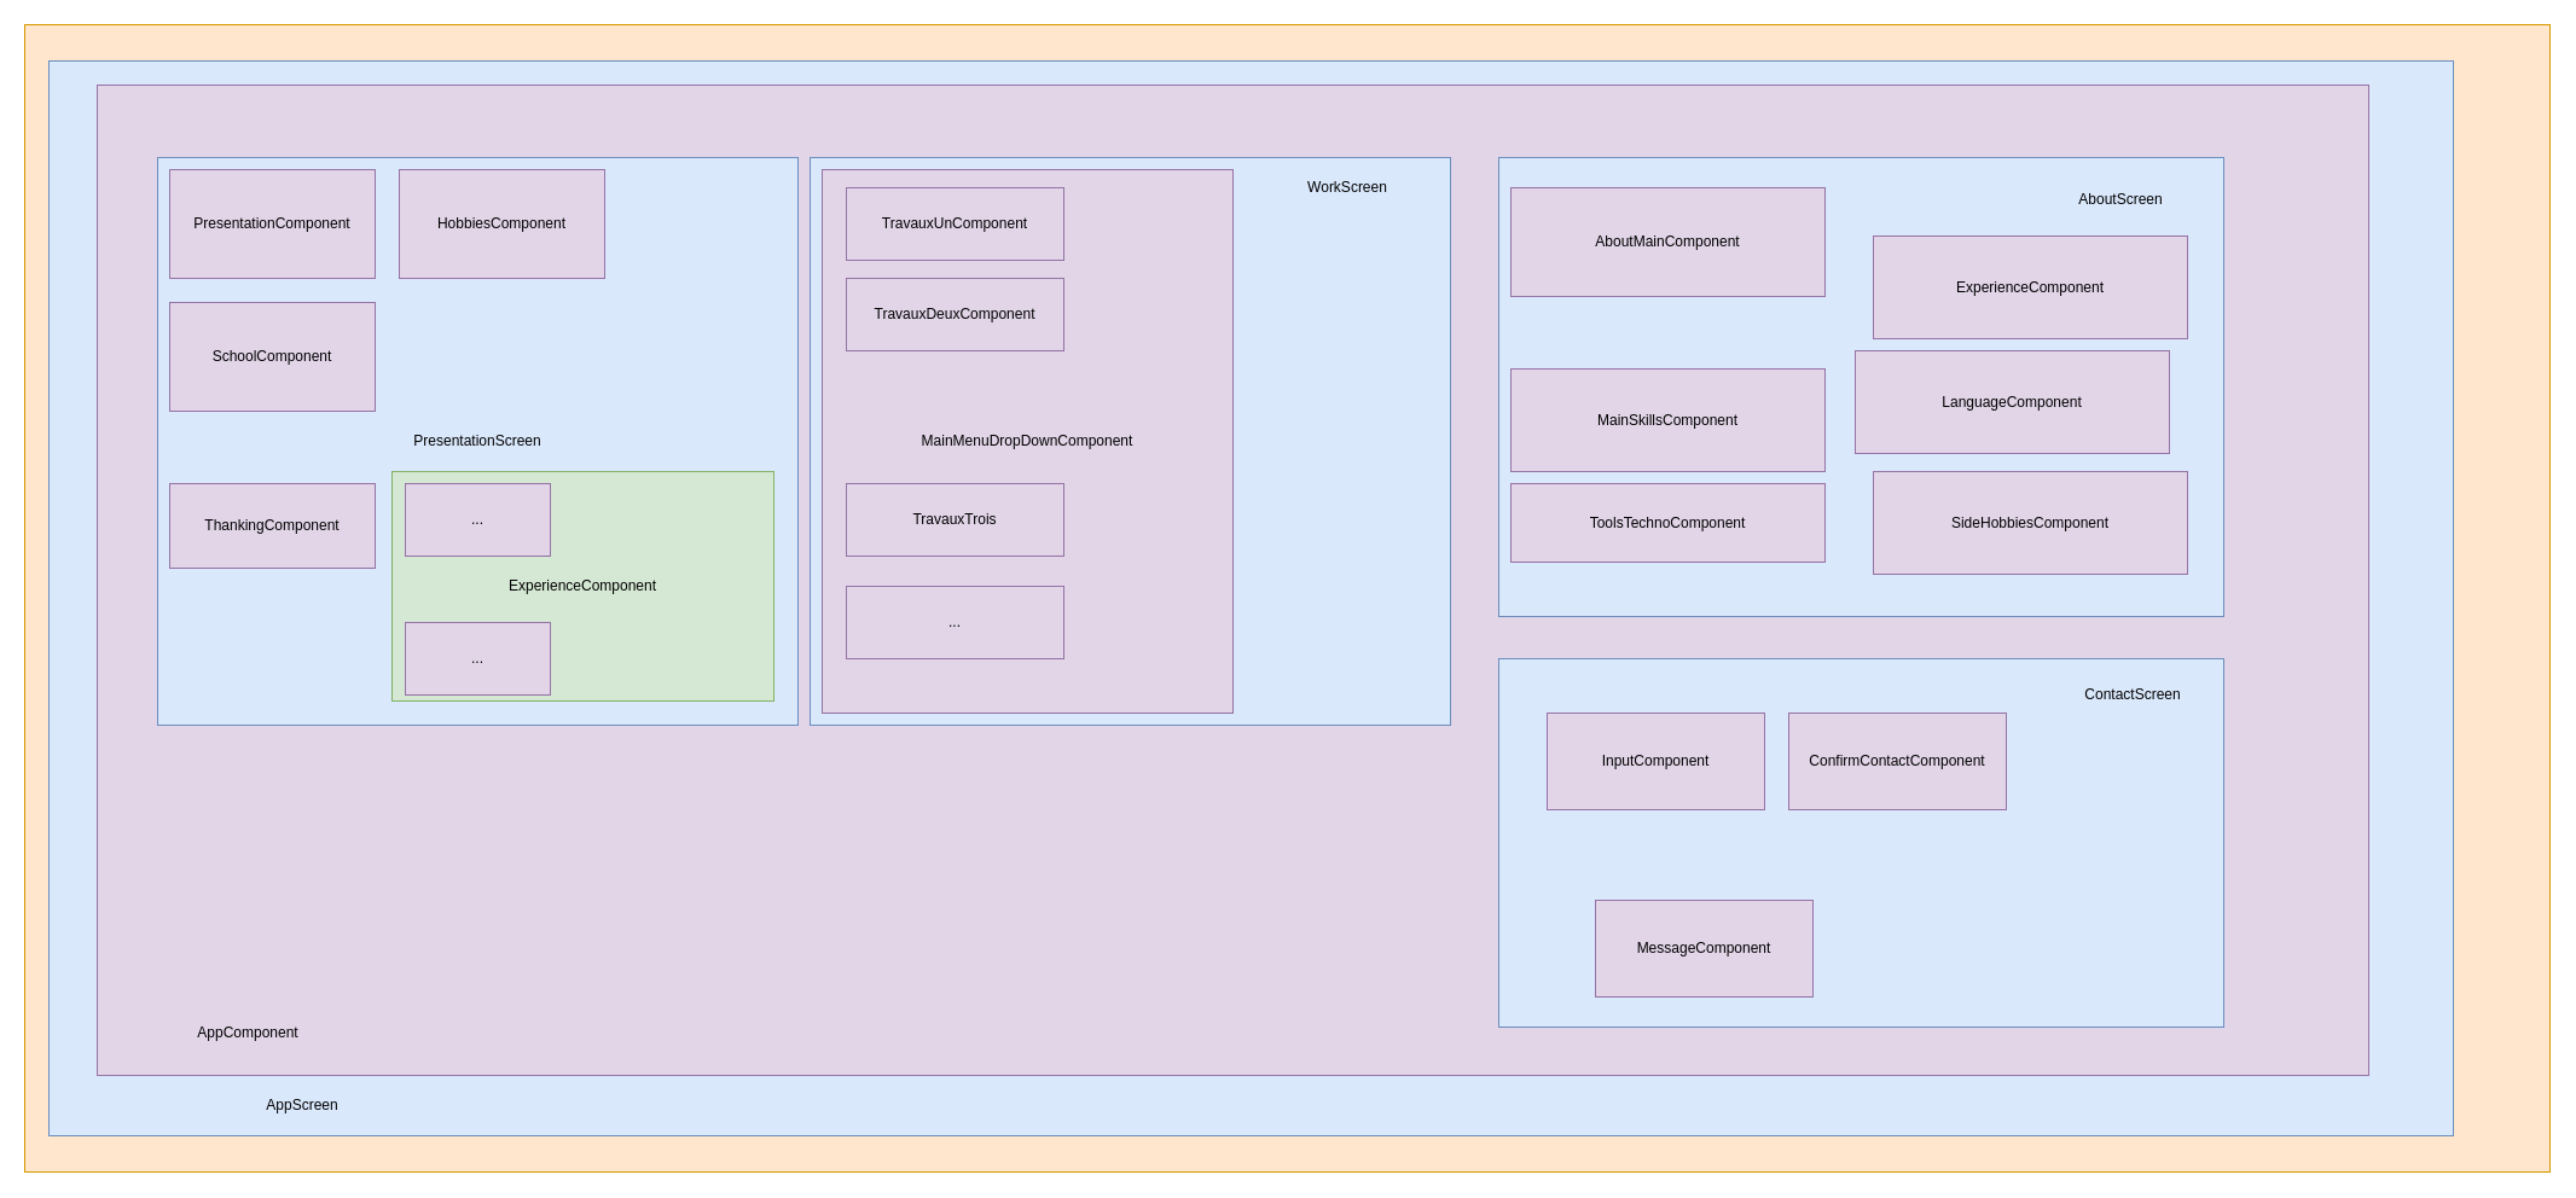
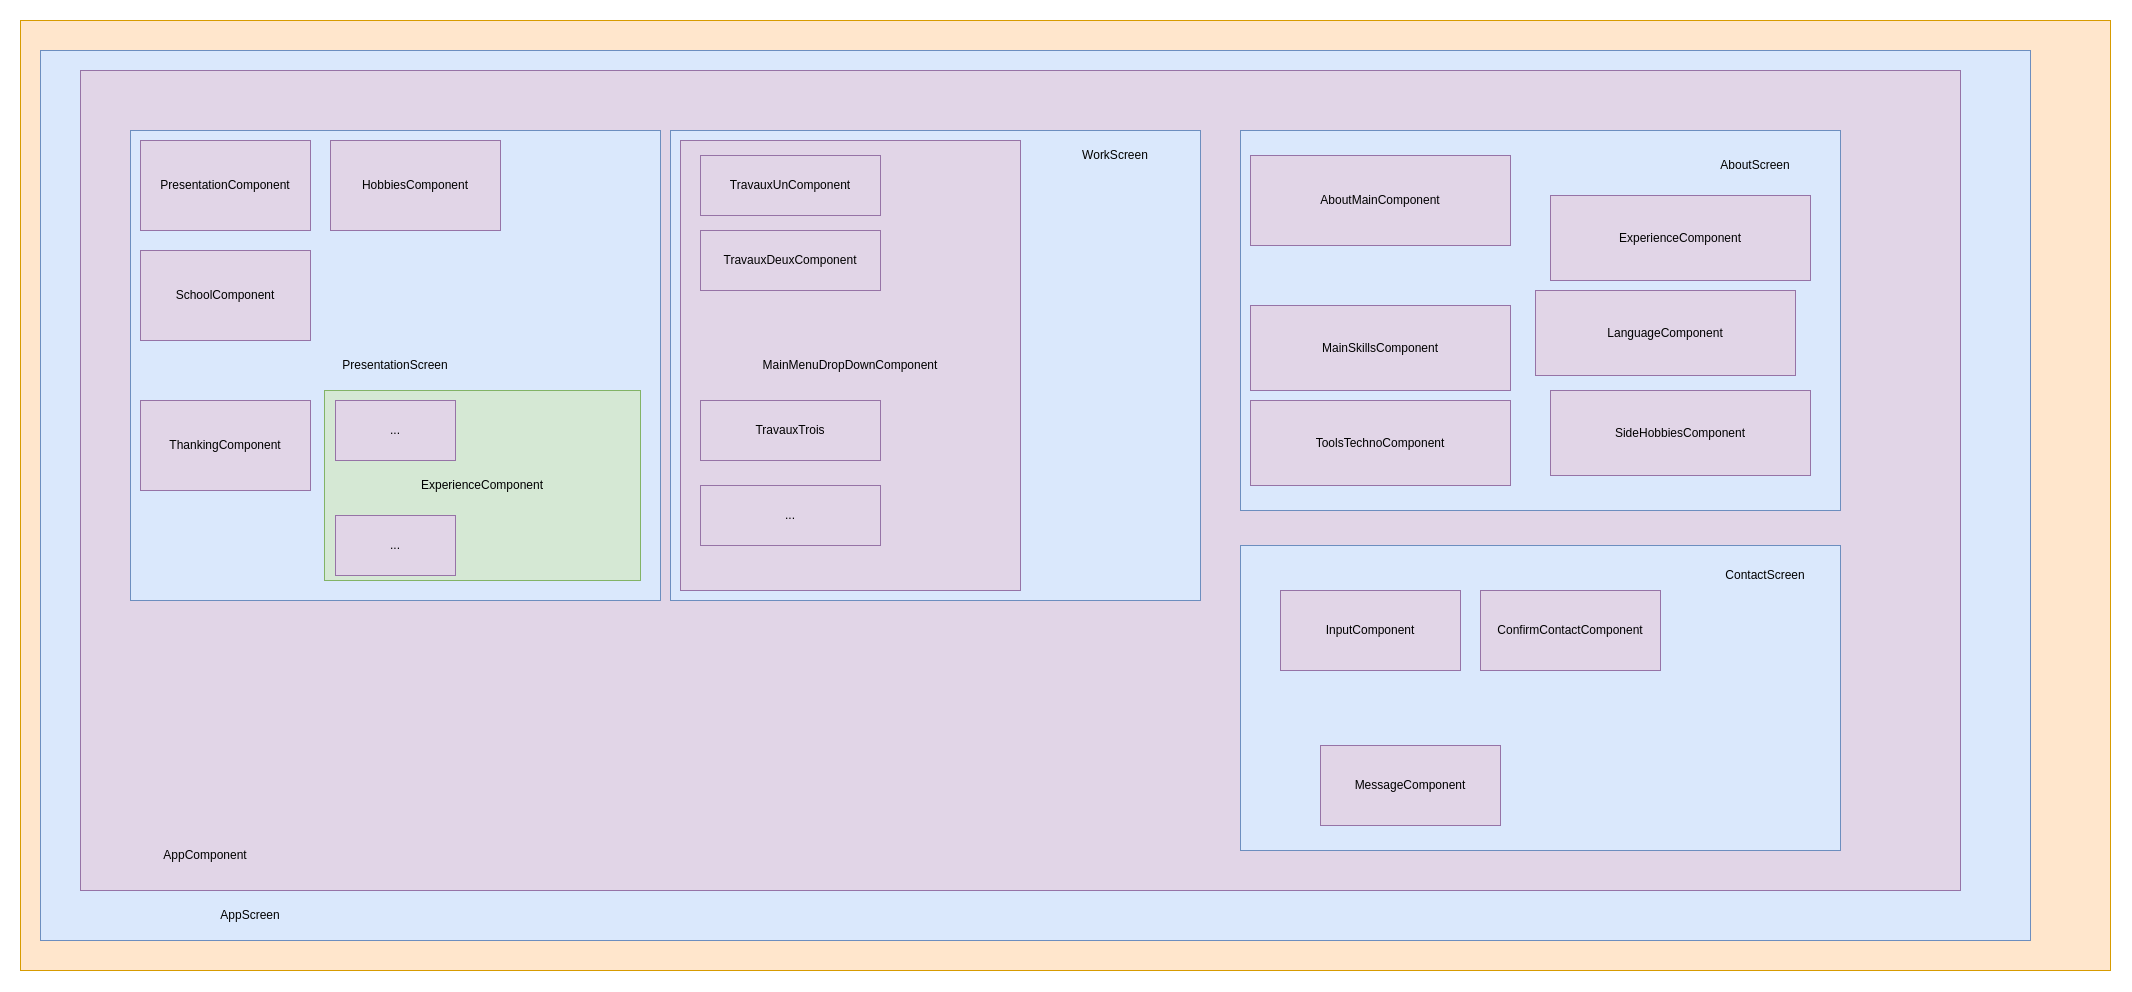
  <mxCell id="0" />
  <mxCell id="1" parent="0" />
  <mxCell id="2" value="" style="rounded=0;whiteSpace=wrap;html=1;fillColor=#ffe6cc;strokeColor=#d79b00;" parent="1" vertex="1"><mxGeometry x="20" y="20" width="2090" height="950" as="geometry" /></mxCell>
  <mxCell id="3" value="" style="rounded=0;whiteSpace=wrap;html=1;fillColor=#dae8fc;strokeColor=#6c8ebf;" parent="1" vertex="1"><mxGeometry x="40" y="50" width="1990" height="890" as="geometry" /></mxCell>
  <mxCell id="4" value="AppComponent" style="rounded=0;whiteSpace=wrap;html=1;fillColor=#e1d5e7;strokeColor=#9673a6;" parent="1" vertex="1"><mxGeometry x="80" y="70" width="1880" height="820" as="geometry" /></mxCell>
  <mxCell id="5" value="PresentationScreen" style="rounded=0;whiteSpace=wrap;html=1;fillColor=#dae8fc;strokeColor=#6c8ebf;" parent="1" vertex="1"><mxGeometry x="130" y="130" width="530" height="470" as="geometry" /></mxCell>
  <mxCell id="6" value="PresentationComponent" style="rounded=0;whiteSpace=wrap;html=1;fillColor=#e1d5e7;strokeColor=#9673a6;" parent="1" vertex="1"><mxGeometry x="140" y="140" width="170" height="90" as="geometry" /></mxCell>
  <mxCell id="7" value="HobbiesComponent" style="rounded=0;whiteSpace=wrap;html=1;fillColor=#e1d5e7;strokeColor=#9673a6;" parent="1" vertex="1"><mxGeometry x="330" y="140" width="170" height="90" as="geometry" /></mxCell>
- <mxCell id="8" value="ThankingComponent" style="rounded=0;whiteSpace=wrap;html=1;fillColor=#e1d5e7;strokeColor=#9673a6;" parent="1" vertex="1"><mxGeometry x="140" y="400" width="170" height="70" as="geometry" /></mxCell>
+ <mxCell id="8" value="ThankingComponent" style="rounded=0;whiteSpace=wrap;html=1;fillColor=#e1d5e7;strokeColor=#9673a6;" parent="1" vertex="1"><mxGeometry x="140" y="400" width="170" height="90" as="geometry" /></mxCell>
  <mxCell id="9" value="SchoolComponent" style="rounded=0;whiteSpace=wrap;html=1;fillColor=#e1d5e7;strokeColor=#9673a6;" parent="1" vertex="1"><mxGeometry x="140" y="250" width="170" height="90" as="geometry" /></mxCell>
  <mxCell id="10" value="ExperienceComponent" style="rounded=0;whiteSpace=wrap;html=1;fillColor=#d5e8d4;strokeColor=#82b366;" parent="1" vertex="1"><mxGeometry x="324" y="390" width="316" height="190" as="geometry" /></mxCell>
  <mxCell id="11" value="..." style="rounded=0;whiteSpace=wrap;html=1;fillColor=#e1d5e7;strokeColor=#9673a6;" parent="1" vertex="1"><mxGeometry x="335" y="400" width="120" height="60" as="geometry" /></mxCell>
  <mxCell id="12" value="..." style="rounded=0;whiteSpace=wrap;html=1;fillColor=#e1d5e7;strokeColor=#9673a6;" parent="1" vertex="1"><mxGeometry x="335" y="515" width="120" height="60" as="geometry" /></mxCell>
  <mxCell id="13" value="WorkScreen" style="rounded=0;whiteSpace=wrap;html=1;fillColor=#dae8fc;strokeColor=#6c8ebf;" parent="1" vertex="1"><mxGeometry x="670" y="130" width="530" height="470" as="geometry" /></mxCell>
  <mxCell id="14" value="MainMenuDropDownComponent" style="rounded=0;whiteSpace=wrap;html=1;fillColor=#e1d5e7;strokeColor=#9673a6;" parent="1" vertex="1"><mxGeometry x="680" y="140" width="340" height="450" as="geometry" /></mxCell>
  <mxCell id="15" value="TravauxUnComponent" style="rounded=0;whiteSpace=wrap;html=1;fillColor=#e1d5e7;strokeColor=#9673a6;" parent="1" vertex="1"><mxGeometry x="700" y="155" width="180" height="60" as="geometry" /></mxCell>
  <mxCell id="16" value="TravauxDeuxComponent" style="rounded=0;whiteSpace=wrap;html=1;fillColor=#e1d5e7;strokeColor=#9673a6;" parent="1" vertex="1"><mxGeometry x="700" y="230" width="180" height="60" as="geometry" /></mxCell>
  <mxCell id="17" value="TravauxTrois" style="rounded=0;whiteSpace=wrap;html=1;fillColor=#e1d5e7;strokeColor=#9673a6;" parent="1" vertex="1"><mxGeometry x="700" y="400" width="180" height="60" as="geometry" /></mxCell>
  <mxCell id="18" value="..." style="rounded=0;whiteSpace=wrap;html=1;fillColor=#e1d5e7;strokeColor=#9673a6;" parent="1" vertex="1"><mxGeometry x="700" y="485" width="180" height="60" as="geometry" /></mxCell>
  <mxCell id="19" value="WorkScreen" style="text;html=1;strokeColor=none;fillColor=none;align=center;verticalAlign=middle;whiteSpace=wrap;rounded=0;" parent="1" vertex="1"><mxGeometry x="1050" y="140" width="130" height="30" as="geometry" /></mxCell>
  <mxCell id="20" value="" style="rounded=0;whiteSpace=wrap;html=1;fillColor=#dae8fc;strokeColor=#6c8ebf;" parent="1" vertex="1"><mxGeometry x="1240" y="130" width="600" height="380" as="geometry" /></mxCell>
  <mxCell id="21" value="AboutMainComponent" style="rounded=0;whiteSpace=wrap;html=1;fillColor=#e1d5e7;strokeColor=#9673a6;" parent="1" vertex="1"><mxGeometry x="1250" y="155" width="260" height="90" as="geometry" /></mxCell>
  <mxCell id="22" value="AboutScreen" style="text;html=1;strokeColor=none;fillColor=none;align=center;verticalAlign=middle;whiteSpace=wrap;rounded=0;" parent="1" vertex="1"><mxGeometry x="1690" y="150" width="130" height="30" as="geometry" /></mxCell>
  <mxCell id="23" value="AppScreen" style="text;html=1;strokeColor=none;fillColor=none;align=center;verticalAlign=middle;whiteSpace=wrap;rounded=0;" parent="1" vertex="1"><mxGeometry x="185" y="900" width="130" height="30" as="geometry" /></mxCell>
  <mxCell id="24" value="MainSkillsComponent" style="rounded=0;whiteSpace=wrap;html=1;fillColor=#e1d5e7;strokeColor=#9673a6;" parent="1" vertex="1"><mxGeometry x="1250" y="305" width="260" height="85" as="geometry" /></mxCell>
- <mxCell id="25" value="ToolsTechnoComponent" style="rounded=0;whiteSpace=wrap;html=1;fillColor=#e1d5e7;strokeColor=#9673a6;" parent="1" vertex="1"><mxGeometry x="1250" y="400" width="260" height="65" as="geometry" /></mxCell>
+ <mxCell id="25" value="ToolsTechnoComponent" style="rounded=0;whiteSpace=wrap;html=1;fillColor=#e1d5e7;strokeColor=#9673a6;" parent="1" vertex="1"><mxGeometry x="1250" y="400" width="260" height="85" as="geometry" /></mxCell>
  <mxCell id="26" value="ExperienceComponent" style="rounded=0;whiteSpace=wrap;html=1;fillColor=#e1d5e7;strokeColor=#9673a6;" parent="1" vertex="1"><mxGeometry x="1550" y="195" width="260" height="85" as="geometry" /></mxCell>
  <mxCell id="27" value="LanguageComponent" style="rounded=0;whiteSpace=wrap;html=1;fillColor=#e1d5e7;strokeColor=#9673a6;" parent="1" vertex="1"><mxGeometry x="1535" y="290" width="260" height="85" as="geometry" /></mxCell>
  <mxCell id="28" value="SideHobbiesComponent" style="rounded=0;whiteSpace=wrap;html=1;fillColor=#e1d5e7;strokeColor=#9673a6;" parent="1" vertex="1"><mxGeometry x="1550" y="390" width="260" height="85" as="geometry" /></mxCell>
  <mxCell id="29" value="" style="rounded=0;whiteSpace=wrap;html=1;fillColor=#dae8fc;strokeColor=#6c8ebf;" parent="1" vertex="1"><mxGeometry x="1240" y="545" width="600" height="305" as="geometry" /></mxCell>
  <mxCell id="30" value="ContactScreen" style="text;html=1;strokeColor=none;fillColor=none;align=center;verticalAlign=middle;whiteSpace=wrap;rounded=0;" parent="1" vertex="1"><mxGeometry x="1700" y="560" width="130" height="30" as="geometry" /></mxCell>
  <mxCell id="31" value="InputComponent" style="rounded=0;whiteSpace=wrap;html=1;fillColor=#e1d5e7;strokeColor=#9673a6;" vertex="1" parent="1"><mxGeometry x="1280" y="590" width="180" height="80" as="geometry" /></mxCell>
  <mxCell id="32" value="MessageComponent" style="rounded=0;whiteSpace=wrap;html=1;fillColor=#e1d5e7;strokeColor=#9673a6;" vertex="1" parent="1"><mxGeometry x="1320" y="745" width="180" height="80" as="geometry" /></mxCell>
  <mxCell id="33" value="ConfirmContactComponent" style="rounded=0;whiteSpace=wrap;html=1;fillColor=#e1d5e7;strokeColor=#9673a6;" vertex="1" parent="1"><mxGeometry x="1480" y="590" width="180" height="80" as="geometry" /></mxCell>
  <mxCell id="34" value="AppComponent" style="text;html=1;strokeColor=none;fillColor=none;align=center;verticalAlign=middle;whiteSpace=wrap;rounded=0;" vertex="1" parent="1"><mxGeometry x="140" y="840" width="130" height="30" as="geometry" /></mxCell>
